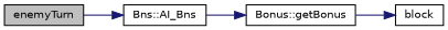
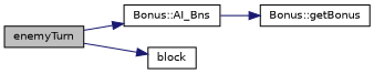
  digraph {
    rankdir=LR
    node [color=black fillcolor=white fontname=Helvetica fontsize=10 shape=record style=filled]
    edge [color=midnightblue fontname=Helvetica fontsize=10 labelfontname=Helvetica labelfontsize=10 style=solid]
    n1 [fillcolor=grey75 fontcolor=black height=0.2 label=enemyTurn width=0.4]
-   n2 [height=0.2 label="Bns::AI_Bns" width=0.4]
+   n2 [height=0.2 label="Bonus::AI_Bns" width=0.4]
    n3 [height=0.2 label=block width=0.4]
    n4 [height=0.2 label="Bonus::getBonus" width=0.4]
    n1 -> n2
-   n4 -> n3
+   n1 -> n3
    n2 -> n4
  }
